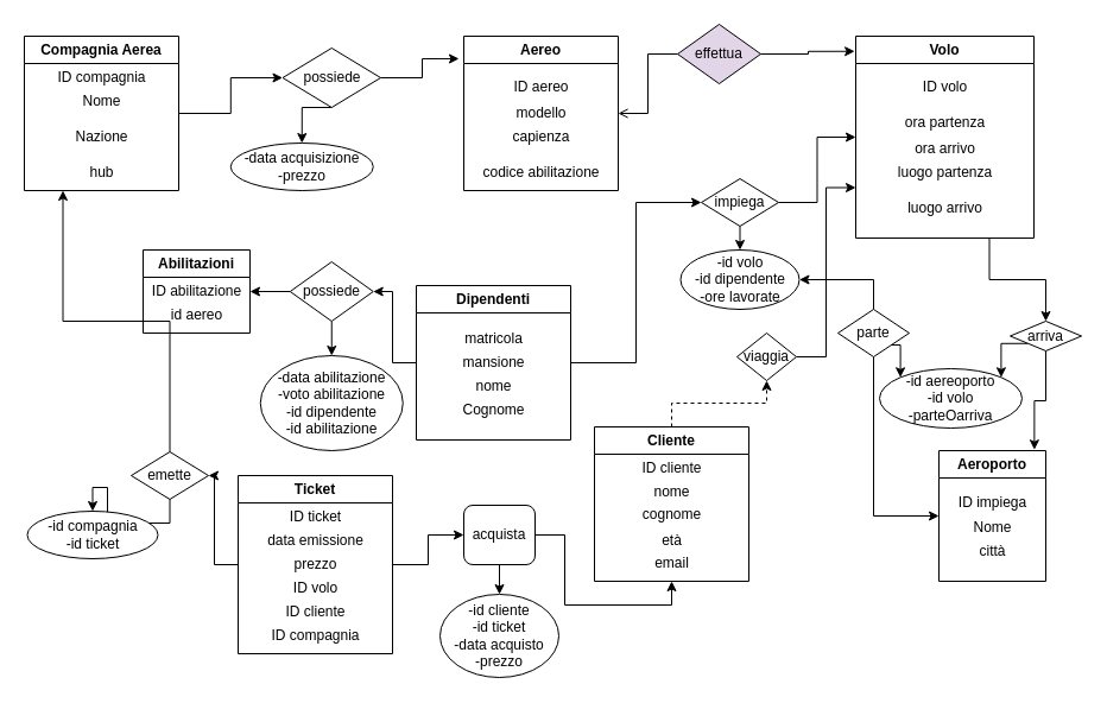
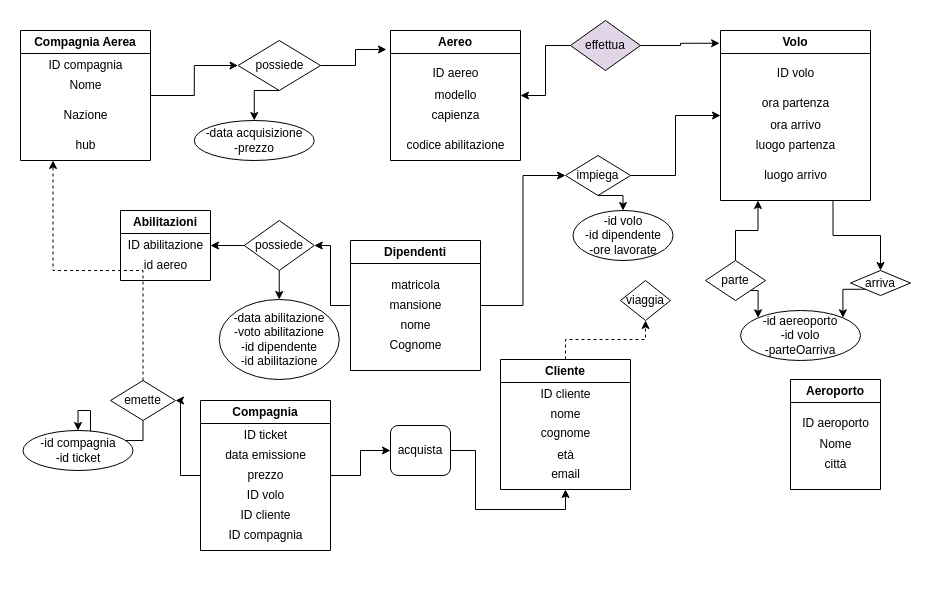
  <mxCell id="0" />
  <mxCell id="1" parent="0" />
  <mxCell id="2" style="edgeStyle=orthogonalEdgeStyle;rounded=0;orthogonalLoop=1;jettySize=auto;html=1;exitX=1;exitY=0.5;exitDx=0;exitDy=0;entryX=0;entryY=0.5;entryDx=0;entryDy=0;" edge="1" parent="1" source="3" target="52"><mxGeometry relative="1" as="geometry" /></mxCell>
  <mxCell id="3" value="Compagnia Aerea" style="swimlane;whiteSpace=wrap;html=1;" vertex="1" parent="1"><mxGeometry y="30" width="130" height="130" as="geometry" x="20" /></mxCell>
  <mxCell id="4" value="ID compagnia" style="text;html=1;align=center;verticalAlign=middle;resizable=0;points=[];autosize=1;strokeColor=none;fillColor=none;" vertex="1" parent="3"><mxGeometry x="15" y="20" width="100" height="30" as="geometry" /></mxCell>
  <mxCell id="5" value="Nazione" style="text;html=1;align=center;verticalAlign=middle;resizable=0;points=[];autosize=1;strokeColor=none;fillColor=none;" vertex="1" parent="3"><mxGeometry x="30" y="70" width="70" height="30" as="geometry" /></mxCell>
  <mxCell id="6" value="Nome" style="text;html=1;align=center;verticalAlign=middle;resizable=0;points=[];autosize=1;strokeColor=none;fillColor=none;" vertex="1" parent="3"><mxGeometry x="35" y="40" width="60" height="30" as="geometry" /></mxCell>
  <mxCell id="7" value="hub" style="text;html=1;align=center;verticalAlign=middle;resizable=0;points=[];autosize=1;strokeColor=none;fillColor=none;" vertex="1" parent="3"><mxGeometry x="45" y="100" width="40" height="30" as="geometry" /></mxCell>
  <mxCell id="8" value="Aereo" style="swimlane;whiteSpace=wrap;html=1;" vertex="1" parent="1"><mxGeometry x="390" y="30" width="130" height="130" as="geometry" /></mxCell>
  <mxCell id="9" value="ID aereo" style="text;html=1;align=center;verticalAlign=middle;resizable=0;points=[];autosize=1;strokeColor=none;fillColor=none;" vertex="1" parent="8"><mxGeometry x="30" y="28" width="70" height="30" as="geometry" /></mxCell>
  <mxCell id="10" value="capienza" style="text;html=1;align=center;verticalAlign=middle;resizable=0;points=[];autosize=1;strokeColor=none;fillColor=none;" vertex="1" parent="8"><mxGeometry x="30" y="70" width="70" height="30" as="geometry" /></mxCell>
  <mxCell id="11" value="modello" style="text;html=1;align=center;verticalAlign=middle;resizable=0;points=[];autosize=1;strokeColor=none;fillColor=none;" vertex="1" parent="8"><mxGeometry x="30" y="50" width="70" height="30" as="geometry" /></mxCell>
  <mxCell id="12" value="codice abilitazione" style="text;html=1;align=center;verticalAlign=middle;resizable=0;points=[];autosize=1;strokeColor=none;fillColor=none;" vertex="1" parent="8"><mxGeometry x="5" y="100" width="120" height="30" as="geometry" /></mxCell>
  <mxCell id="13" style="edgeStyle=orthogonalEdgeStyle;rounded=0;orthogonalLoop=1;jettySize=auto;html=1;exitX=0.75;exitY=1;exitDx=0;exitDy=0;entryX=0.5;entryY=0;entryDx=0;entryDy=0;" edge="1" parent="1" source="14" target="62"><mxGeometry relative="1" as="geometry" /></mxCell>
  <mxCell id="14" value="Volo" style="swimlane;whiteSpace=wrap;html=1;" vertex="1" parent="1"><mxGeometry x="720" y="30" width="150" height="170" as="geometry"><mxRectangle x="700" y="20" width="70" height="30" as="alternateBounds" /></mxGeometry></mxCell>
  <mxCell id="15" value="ID volo" style="text;html=1;align=center;verticalAlign=middle;resizable=0;points=[];autosize=1;strokeColor=none;fillColor=none;" vertex="1" parent="14"><mxGeometry x="45" y="28" width="60" height="30" as="geometry" /></mxCell>
  <mxCell id="16" value="ora arrivo" style="text;html=1;align=center;verticalAlign=middle;resizable=0;points=[];autosize=1;strokeColor=none;fillColor=none;" vertex="1" parent="14"><mxGeometry x="40" y="80" width="70" height="30" as="geometry" /></mxCell>
  <mxCell id="17" value="ora partenza" style="text;html=1;align=center;verticalAlign=middle;resizable=0;points=[];autosize=1;strokeColor=none;fillColor=none;" vertex="1" parent="14"><mxGeometry x="30" y="58" width="90" height="30" as="geometry" /></mxCell>
  <mxCell id="18" value="luogo partenza" style="text;html=1;align=center;verticalAlign=middle;resizable=0;points=[];autosize=1;strokeColor=none;fillColor=none;" vertex="1" parent="14"><mxGeometry x="25" y="100" width="100" height="30" as="geometry" /></mxCell>
  <mxCell id="19" value="luogo arrivo" style="text;html=1;align=center;verticalAlign=middle;resizable=0;points=[];autosize=1;strokeColor=none;fillColor=none;" vertex="1" parent="14"><mxGeometry x="30" y="130" width="90" height="30" as="geometry" /></mxCell>
  <mxCell id="20" value="Aeroporto" style="swimlane;whiteSpace=wrap;html=1;" vertex="1" parent="1"><mxGeometry x="790" y="379" width="90" height="110" as="geometry" /></mxCell>
- <mxCell id="21" value="ID impiega" style="text;html=1;align=center;verticalAlign=middle;resizable=0;points=[];autosize=1;strokeColor=none;fillColor=none;" vertex="1" parent="20"><mxGeometry y="29" width="90" height="30" as="geometry" /></mxCell>
+ <mxCell id="21" value="ID aeroporto" style="text;html=1;align=center;verticalAlign=middle;resizable=0;points=[];autosize=1;strokeColor=none;fillColor=none;" vertex="1" parent="20"><mxGeometry y="29" width="90" height="30" as="geometry" /></mxCell>
  <mxCell id="22" value="Nome" style="text;html=1;align=center;verticalAlign=middle;resizable=0;points=[];autosize=1;strokeColor=none;fillColor=none;" vertex="1" parent="20"><mxGeometry x="15" y="50" width="60" height="30" as="geometry" /></mxCell>
  <mxCell id="23" value="città" style="text;html=1;align=center;verticalAlign=middle;resizable=0;points=[];autosize=1;strokeColor=none;fillColor=none;" vertex="1" parent="20"><mxGeometry x="20" y="70" width="50" height="30" as="geometry" /></mxCell>
  <mxCell id="24" style="edgeStyle=orthogonalEdgeStyle;rounded=0;orthogonalLoop=1;jettySize=auto;html=1;exitX=0.5;exitY=0;exitDx=0;exitDy=0;entryX=0.5;entryY=1;entryDx=0;entryDy=0;dashed=1;" edge="1" parent="1" source="25" target="64"><mxGeometry relative="1" as="geometry" /></mxCell>
  <mxCell id="25" value="Cliente" style="swimlane;whiteSpace=wrap;html=1;" vertex="1" parent="1"><mxGeometry x="500" y="359" width="130" height="130" as="geometry" /></mxCell>
  <mxCell id="26" value="ID cliente" style="text;html=1;align=center;verticalAlign=middle;resizable=0;points=[];autosize=1;strokeColor=none;fillColor=none;" vertex="1" parent="25"><mxGeometry x="30" y="20" width="70" height="30" as="geometry" /></mxCell>
  <mxCell id="27" value="età" style="text;html=1;align=center;verticalAlign=middle;resizable=0;points=[];autosize=1;strokeColor=none;fillColor=none;" vertex="1" parent="25"><mxGeometry x="45" y="81" width="40" height="30" as="geometry" /></mxCell>
  <mxCell id="28" value="email" style="text;html=1;align=center;verticalAlign=middle;resizable=0;points=[];autosize=1;strokeColor=none;fillColor=none;" vertex="1" parent="25"><mxGeometry x="40" y="100" width="50" height="30" as="geometry" /></mxCell>
  <mxCell id="29" value="nome" style="text;html=1;align=center;verticalAlign=middle;resizable=0;points=[];autosize=1;strokeColor=none;fillColor=none;" vertex="1" parent="25"><mxGeometry x="40" y="40" width="50" height="30" as="geometry" /></mxCell>
  <mxCell id="30" value="cognome" style="text;html=1;align=center;verticalAlign=middle;resizable=0;points=[];autosize=1;strokeColor=none;fillColor=none;" vertex="1" parent="25"><mxGeometry x="30" y="59" width="70" height="30" as="geometry" /></mxCell>
  <mxCell id="31" style="edgeStyle=orthogonalEdgeStyle;rounded=0;orthogonalLoop=1;jettySize=auto;html=1;exitX=1;exitY=0.5;exitDx=0;exitDy=0;entryX=0;entryY=0.5;entryDx=0;entryDy=0;" edge="1" parent="1" source="33" target="67"><mxGeometry relative="1" as="geometry" /></mxCell>
  <mxCell id="32" style="edgeStyle=orthogonalEdgeStyle;rounded=0;orthogonalLoop=1;jettySize=auto;html=1;exitX=0;exitY=0.5;exitDx=0;exitDy=0;entryX=1;entryY=0.5;entryDx=0;entryDy=0;" edge="1" parent="1" source="33" target="71"><mxGeometry relative="1" as="geometry" /></mxCell>
- <mxCell id="33" value="Ticket" style="swimlane;whiteSpace=wrap;html=1;" vertex="1" parent="1"><mxGeometry x="200" y="400" width="130" height="150" as="geometry" /></mxCell>
+ <mxCell id="33" value="Compagnia" style="swimlane;whiteSpace=wrap;html=1;" vertex="1" parent="1"><mxGeometry x="200" y="400" width="130" height="150" as="geometry" /></mxCell>
  <mxCell id="34" value="ID ticket" style="text;html=1;align=center;verticalAlign=middle;resizable=0;points=[];autosize=1;strokeColor=none;fillColor=none;" vertex="1" parent="33"><mxGeometry x="30" y="20" width="70" height="30" as="geometry" /></mxCell>
  <mxCell id="35" value="prezzo" style="text;html=1;align=center;verticalAlign=middle;resizable=0;points=[];autosize=1;strokeColor=none;fillColor=none;" vertex="1" parent="33"><mxGeometry x="35" y="60" width="60" height="30" as="geometry" /></mxCell>
  <mxCell id="36" value="data emissione" style="text;html=1;align=center;verticalAlign=middle;resizable=0;points=[];autosize=1;strokeColor=none;fillColor=none;" vertex="1" parent="33"><mxGeometry x="15" y="40" width="100" height="30" as="geometry" /></mxCell>
  <mxCell id="37" value="ID volo" style="text;html=1;align=center;verticalAlign=middle;resizable=0;points=[];autosize=1;strokeColor=none;fillColor=none;" vertex="1" parent="33"><mxGeometry x="35" y="80" width="60" height="30" as="geometry" /></mxCell>
  <mxCell id="38" value="ID cliente" style="text;html=1;align=center;verticalAlign=middle;resizable=0;points=[];autosize=1;strokeColor=none;fillColor=none;" vertex="1" parent="33"><mxGeometry x="30" y="100" width="70" height="30" as="geometry" /></mxCell>
  <mxCell id="39" value="ID compagnia" style="text;html=1;align=center;verticalAlign=middle;resizable=0;points=[];autosize=1;strokeColor=none;fillColor=none;" vertex="1" parent="33"><mxGeometry x="15" y="120" width="100" height="30" as="geometry" /></mxCell>
  <mxCell id="40" style="edgeStyle=orthogonalEdgeStyle;rounded=0;orthogonalLoop=1;jettySize=auto;html=1;exitX=0;exitY=0.5;exitDx=0;exitDy=0;entryX=1;entryY=0.5;entryDx=0;entryDy=0;" edge="1" parent="1" source="42" target="76"><mxGeometry relative="1" as="geometry" /></mxCell>
  <mxCell id="41" style="edgeStyle=orthogonalEdgeStyle;rounded=0;orthogonalLoop=1;jettySize=auto;html=1;exitX=1;exitY=0.5;exitDx=0;exitDy=0;entryX=0;entryY=0.5;entryDx=0;entryDy=0;" edge="1" parent="1" source="42" target="79"><mxGeometry relative="1" as="geometry" /></mxCell>
  <mxCell id="42" value="Dipendenti" style="swimlane;whiteSpace=wrap;html=1;" vertex="1" parent="1"><mxGeometry x="350" y="240" width="130" height="130" as="geometry" /></mxCell>
  <mxCell id="43" value="nome" style="text;html=1;align=center;verticalAlign=middle;resizable=0;points=[];autosize=1;strokeColor=none;fillColor=none;" vertex="1" parent="42"><mxGeometry x="40" y="70" width="50" height="30" as="geometry" /></mxCell>
  <mxCell id="44" value="mansione" style="text;html=1;align=center;verticalAlign=middle;resizable=0;points=[];autosize=1;strokeColor=none;fillColor=none;" vertex="1" parent="42"><mxGeometry x="25" y="50" width="80" height="30" as="geometry" /></mxCell>
  <mxCell id="45" value="matricola" style="text;html=1;align=center;verticalAlign=middle;resizable=0;points=[];autosize=1;strokeColor=none;fillColor=none;" vertex="1" parent="42"><mxGeometry x="30" y="30" width="70" height="30" as="geometry" /></mxCell>
  <mxCell id="46" value="Cognome" style="text;html=1;align=center;verticalAlign=middle;resizable=0;points=[];autosize=1;strokeColor=none;fillColor=none;" vertex="1" parent="42"><mxGeometry x="25" y="90" width="80" height="30" as="geometry" /></mxCell>
  <mxCell id="47" value="Abilitazioni" style="swimlane;whiteSpace=wrap;html=1;startSize=23;" vertex="1" parent="1"><mxGeometry x="120" y="210" width="90" height="70" as="geometry" /></mxCell>
  <mxCell id="48" value="ID abilitazione" style="text;html=1;align=center;verticalAlign=middle;resizable=0;points=[];autosize=1;strokeColor=none;fillColor=none;" vertex="1" parent="47"><mxGeometry x="-5" y="20" width="100" height="30" as="geometry" /></mxCell>
  <mxCell id="49" value="id aereo" style="text;html=1;align=center;verticalAlign=middle;resizable=0;points=[];autosize=1;strokeColor=none;fillColor=none;" vertex="1" parent="47"><mxGeometry x="10" y="40" width="70" height="30" as="geometry" /></mxCell>
  <mxCell id="50" style="edgeStyle=orthogonalEdgeStyle;rounded=0;orthogonalLoop=1;jettySize=auto;html=1;exitX=1;exitY=0.5;exitDx=0;exitDy=0;entryX=-0.031;entryY=0.146;entryDx=0;entryDy=0;entryPerimeter=0;" edge="1" parent="1" source="52" target="8"><mxGeometry relative="1" as="geometry" /></mxCell>
  <mxCell id="51" style="edgeStyle=orthogonalEdgeStyle;rounded=0;orthogonalLoop=1;jettySize=auto;html=1;exitX=0.5;exitY=1;exitDx=0;exitDy=0;entryX=0.5;entryY=0;entryDx=0;entryDy=0;" edge="1" parent="1" source="52" target="72"><mxGeometry relative="1" as="geometry" /></mxCell>
  <mxCell id="52" value="possiede" style="rhombus;whiteSpace=wrap;html=1;" vertex="1" parent="1"><mxGeometry x="237.5" y="40" width="82.5" height="50" as="geometry" /></mxCell>
- <mxCell id="53" value="" style="edgeStyle=orthogonalEdgeStyle;rounded=0;orthogonalLoop=1;jettySize=auto;html=1;entryX=1;entryY=0.5;entryDx=0;entryDy=0;endArrow=open;" edge="1" parent="1" source="55" target="8"><mxGeometry relative="1" as="geometry" /></mxCell>
+ <mxCell id="53" value="" style="edgeStyle=orthogonalEdgeStyle;rounded=0;orthogonalLoop=1;jettySize=auto;html=1;entryX=1;entryY=0.5;entryDx=0;entryDy=0;" edge="1" parent="1" source="55" target="8"><mxGeometry relative="1" as="geometry" /></mxCell>
  <mxCell id="54" value="" style="edgeStyle=orthogonalEdgeStyle;rounded=0;orthogonalLoop=1;jettySize=auto;html=1;entryX=-0.006;entryY=0.075;entryDx=0;entryDy=0;entryPerimeter=0;" edge="1" parent="1" source="55" target="14"><mxGeometry relative="1" as="geometry"><mxPoint x="680" y="60" as="targetPoint" /></mxGeometry></mxCell>
  <mxCell id="55" value="effettua" style="rhombus;whiteSpace=wrap;html=1;fillColor=#e1d5e7;" vertex="1" parent="1"><mxGeometry x="570" y="20" width="70" height="50" as="geometry" /></mxCell>
- <mxCell id="56" style="edgeStyle=orthogonalEdgeStyle;rounded=0;orthogonalLoop=1;jettySize=auto;html=1;exitX=0.5;exitY=0;exitDx=0;exitDy=0;" edge="1" parent="1" source="59" target="80"><mxGeometry relative="1" as="geometry" /></mxCell>
- <mxCell id="57" style="edgeStyle=orthogonalEdgeStyle;rounded=0;orthogonalLoop=1;jettySize=auto;html=1;exitX=0.5;exitY=1;exitDx=0;exitDy=0;entryX=0;entryY=0.5;entryDx=0;entryDy=0;" edge="1" parent="1" source="59" target="20"><mxGeometry relative="1" as="geometry" /></mxCell>
+ <mxCell id="56" style="edgeStyle=orthogonalEdgeStyle;rounded=0;orthogonalLoop=1;jettySize=auto;html=1;exitX=0.5;exitY=0;exitDx=0;exitDy=0;entryX=0.25;entryY=1;entryDx=0;entryDy=0;" edge="1" parent="1" source="59" target="14"><mxGeometry relative="1" as="geometry" /></mxCell>
  <mxCell id="58" style="edgeStyle=orthogonalEdgeStyle;rounded=0;orthogonalLoop=1;jettySize=auto;html=1;exitX=1;exitY=1;exitDx=0;exitDy=0;entryX=0;entryY=0;entryDx=0;entryDy=0;" edge="1" parent="1" source="59" target="82"><mxGeometry relative="1" as="geometry" /></mxCell>
  <mxCell id="59" value="parte" style="rhombus;whiteSpace=wrap;html=1;" vertex="1" parent="1"><mxGeometry x="705" y="260" width="60" height="40" as="geometry" /></mxCell>
- <mxCell id="60" style="edgeStyle=orthogonalEdgeStyle;rounded=0;orthogonalLoop=1;jettySize=auto;html=1;exitX=0.5;exitY=1;exitDx=0;exitDy=0;entryX=0.893;entryY=-0.007;entryDx=0;entryDy=0;entryPerimeter=0;" edge="1" parent="1" source="62" target="20"><mxGeometry relative="1" as="geometry" /></mxCell>
  <mxCell id="61" style="edgeStyle=orthogonalEdgeStyle;rounded=0;orthogonalLoop=1;jettySize=auto;html=1;exitX=0;exitY=1;exitDx=0;exitDy=0;entryX=1;entryY=0;entryDx=0;entryDy=0;" edge="1" parent="1" source="62" target="82"><mxGeometry relative="1" as="geometry" /></mxCell>
  <mxCell id="62" value="arriva" style="rhombus;whiteSpace=wrap;html=1;" vertex="1" parent="1"><mxGeometry x="850" y="270" width="60" height="25" as="geometry" /></mxCell>
- <mxCell id="63" style="edgeStyle=orthogonalEdgeStyle;rounded=0;orthogonalLoop=1;jettySize=auto;html=1;exitX=1;exitY=0.5;exitDx=0;exitDy=0;entryX=0;entryY=0.75;entryDx=0;entryDy=0;" edge="1" parent="1" source="64" target="14"><mxGeometry relative="1" as="geometry"><mxPoint x="700" y="190" as="targetPoint" /></mxGeometry></mxCell>
  <mxCell id="64" value="viaggia" style="rhombus;whiteSpace=wrap;html=1;" vertex="1" parent="1"><mxGeometry x="620" y="280" width="50" height="40" as="geometry" /></mxCell>
  <mxCell id="65" style="edgeStyle=orthogonalEdgeStyle;rounded=0;orthogonalLoop=1;jettySize=auto;html=1;exitX=1;exitY=0.5;exitDx=0;exitDy=0;entryX=0.5;entryY=1;entryDx=0;entryDy=0;" edge="1" parent="1" source="67" target="25"><mxGeometry relative="1" as="geometry" /></mxCell>
- <mxCell id="66" value="" style="edgeStyle=orthogonalEdgeStyle;rounded=0;orthogonalLoop=1;jettySize=auto;html=1;entryX=0.5;entryY=0;entryDx=0;entryDy=0;" edge="1" parent="1" source="67" target="68"><mxGeometry relative="1" as="geometry"><mxPoint x="660" y="450" as="targetPoint" /></mxGeometry></mxCell>
  <mxCell id="67" value="acquista" style="whiteSpace=wrap;html=1;rounded=1;" vertex="1" parent="1"><mxGeometry x="390" y="425" width="60" height="50" as="geometry" /></mxCell>
- <mxCell id="68" value="-id cliente&lt;br style=&quot;border-color: var(--border-color);&quot;&gt;-id ticket&lt;br style=&quot;border-color: var(--border-color);&quot;&gt;-data acquisto&lt;br style=&quot;border-color: var(--border-color);&quot;&gt;-prezzo" style="ellipse;whiteSpace=wrap;html=1;" vertex="1" parent="1"><mxGeometry x="370" y="500" width="100" height="70" as="geometry" /></mxCell>
- <mxCell id="69" style="edgeStyle=orthogonalEdgeStyle;rounded=0;orthogonalLoop=1;jettySize=auto;html=1;exitX=0.5;exitY=0;exitDx=0;exitDy=0;entryX=0.25;entryY=1;entryDx=0;entryDy=0;" edge="1" parent="1" source="71" target="3"><mxGeometry relative="1" as="geometry" /></mxCell>
+ <mxCell id="69" style="edgeStyle=orthogonalEdgeStyle;rounded=0;orthogonalLoop=1;jettySize=auto;html=1;exitX=0.5;exitY=0;exitDx=0;exitDy=0;entryX=0.25;entryY=1;entryDx=0;entryDy=0;dashed=1;" edge="1" parent="1" source="71" target="3"><mxGeometry relative="1" as="geometry" /></mxCell>
  <mxCell id="70" style="edgeStyle=orthogonalEdgeStyle;rounded=0;orthogonalLoop=1;jettySize=auto;html=1;exitX=0.5;exitY=1;exitDx=0;exitDy=0;entryX=0.5;entryY=0;entryDx=0;entryDy=0;" edge="1" parent="1" source="71" target="73"><mxGeometry relative="1" as="geometry" /></mxCell>
  <mxCell id="71" value="emette" style="rhombus;whiteSpace=wrap;html=1;" vertex="1" parent="1"><mxGeometry x="110" y="380" width="65" height="40" as="geometry" /></mxCell>
  <mxCell id="72" value="-data acquisizione&lt;br style=&quot;border-color: var(--border-color);&quot;&gt;-prezzo" style="ellipse;whiteSpace=wrap;html=1;" vertex="1" parent="1"><mxGeometry x="193.75" y="120" width="120" height="40" as="geometry" /></mxCell>
  <mxCell id="73" value="-id compagnia&lt;br&gt;-id ticket" style="ellipse;whiteSpace=wrap;html=1;" vertex="1" parent="1"><mxGeometry x="22.5" y="430" width="110" height="40" as="geometry" /></mxCell>
  <mxCell id="74" value="" style="edgeStyle=orthogonalEdgeStyle;rounded=0;orthogonalLoop=1;jettySize=auto;html=1;entryX=1;entryY=0.5;entryDx=0;entryDy=0;" edge="1" parent="1" source="76" target="47"><mxGeometry relative="1" as="geometry" /></mxCell>
  <mxCell id="75" style="edgeStyle=orthogonalEdgeStyle;rounded=0;orthogonalLoop=1;jettySize=auto;html=1;exitX=0.5;exitY=1;exitDx=0;exitDy=0;entryX=0.5;entryY=0;entryDx=0;entryDy=0;" edge="1" parent="1" source="76" target="81"><mxGeometry relative="1" as="geometry" /></mxCell>
  <mxCell id="76" value="possiede" style="rhombus;whiteSpace=wrap;html=1;" vertex="1" parent="1"><mxGeometry x="243.75" y="220" width="70" height="50" as="geometry" /></mxCell>
  <mxCell id="77" style="edgeStyle=orthogonalEdgeStyle;rounded=0;orthogonalLoop=1;jettySize=auto;html=1;exitX=1;exitY=0.5;exitDx=0;exitDy=0;entryX=0;entryY=0.5;entryDx=0;entryDy=0;" edge="1" parent="1" source="79" target="14"><mxGeometry relative="1" as="geometry" /></mxCell>
  <mxCell id="78" style="edgeStyle=orthogonalEdgeStyle;rounded=0;orthogonalLoop=1;jettySize=auto;html=1;exitX=0.5;exitY=1;exitDx=0;exitDy=0;entryX=0.5;entryY=0;entryDx=0;entryDy=0;" edge="1" parent="1" source="79" target="80"><mxGeometry relative="1" as="geometry" /></mxCell>
- <mxCell id="79" value="impiega" style="rhombus;whiteSpace=wrap;html=1;" vertex="1" parent="1"><mxGeometry x="590" y="150" width="65" height="40" as="geometry" /></mxCell>
+ <mxCell id="79" value="impiega" style="rhombus;whiteSpace=wrap;html=1;" vertex="1" parent="1"><mxGeometry x="565" y="155" width="65" height="40" as="geometry" /></mxCell>
  <mxCell id="80" value="-id volo&lt;br&gt;-id dipendente&lt;br&gt;-ore lavorate" style="ellipse;whiteSpace=wrap;html=1;" vertex="1" parent="1"><mxGeometry x="572.5" y="210" width="100" height="50" as="geometry" /></mxCell>
  <mxCell id="81" value="-data abilitazione&lt;br&gt;-voto abilitazione&lt;br&gt;-id dipendente&lt;br&gt;-id abilitazione" style="ellipse;whiteSpace=wrap;html=1;" vertex="1" parent="1"><mxGeometry x="218.75" y="299" width="120" height="80" as="geometry" /></mxCell>
  <mxCell id="82" value="-id aereoporto&lt;br&gt;-id volo&lt;br&gt;-parteOarriva" style="ellipse;whiteSpace=wrap;html=1;" vertex="1" parent="1"><mxGeometry x="740" y="310" width="120" height="50" as="geometry" /></mxCell>
